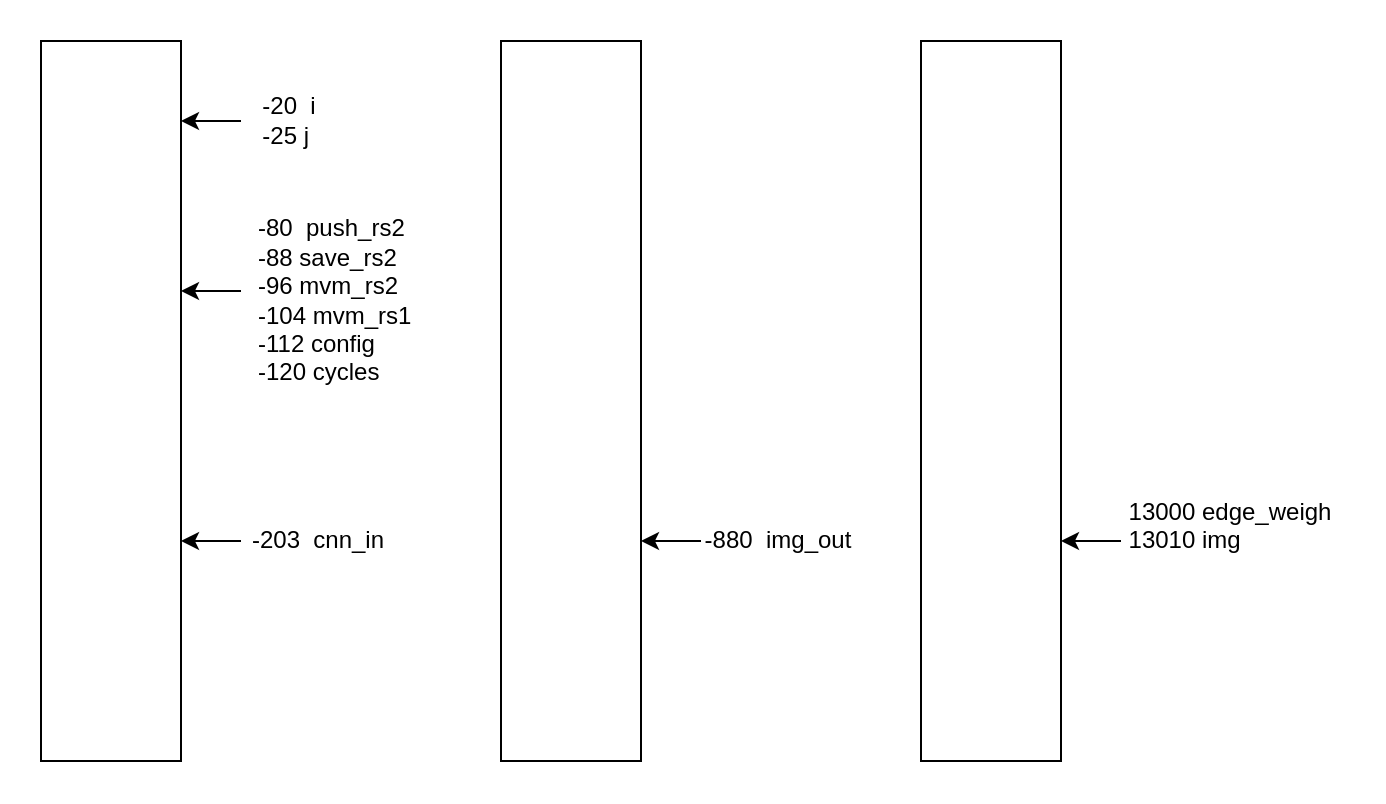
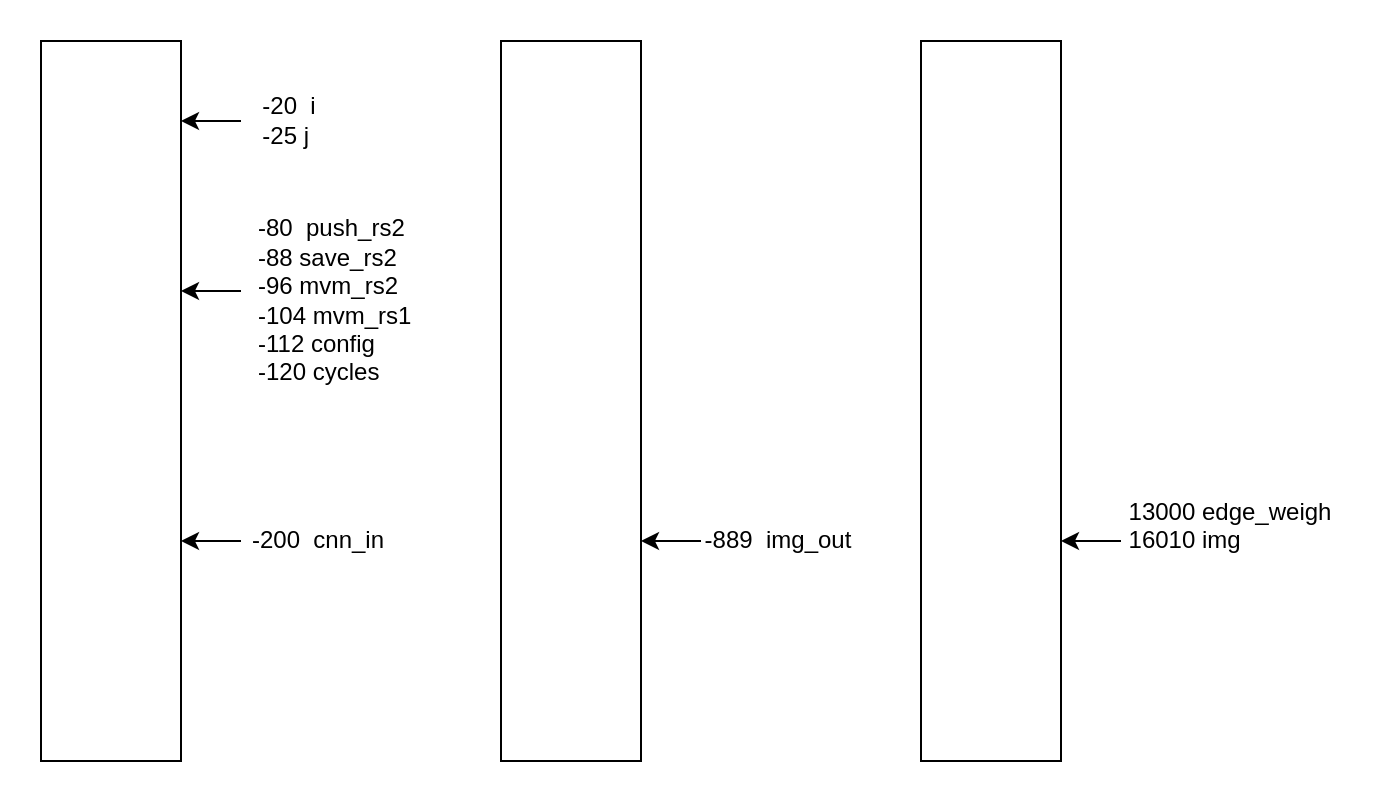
  <mxCell id="0" />
  <mxCell id="1" parent="0" />
  <mxCell id="2" value="" style="rounded=0;whiteSpace=wrap;html=1;" vertex="1" parent="1"><mxGeometry x="20" y="20" width="70" height="360" as="geometry" /></mxCell>
  <mxCell id="3" value="" style="endArrow=classic;html=1;rounded=0;" edge="1" parent="1"><mxGeometry width="50" height="50" relative="1" as="geometry"><mxPoint x="120" y="270" as="sourcePoint" /><mxPoint x="90" y="270" as="targetPoint" /></mxGeometry></mxCell>
- <mxCell id="4" value="-203&amp;nbsp; cnn_in" style="text;html=1;strokeColor=none;fillColor=none;align=center;verticalAlign=middle;whiteSpace=wrap;rounded=0;" vertex="1" parent="1"><mxGeometry x="103" y="255" width="112" height="30" as="geometry" /></mxCell>
+ <mxCell id="4" value="-200&amp;nbsp; cnn_in" style="text;html=1;strokeColor=none;fillColor=none;align=center;verticalAlign=middle;whiteSpace=wrap;rounded=0;" vertex="1" parent="1"><mxGeometry x="103" y="255" width="112" height="30" as="geometry" /></mxCell>
  <mxCell id="5" value="" style="rounded=0;whiteSpace=wrap;html=1;" vertex="1" parent="1"><mxGeometry x="250" y="20" width="70" height="360" as="geometry" /></mxCell>
  <mxCell id="6" value="" style="endArrow=classic;html=1;rounded=0;" edge="1" parent="1"><mxGeometry width="50" height="50" relative="1" as="geometry"><mxPoint x="350" y="270" as="sourcePoint" /><mxPoint x="320" y="270" as="targetPoint" /></mxGeometry></mxCell>
- <mxCell id="7" value="-880&amp;nbsp; img_out" style="text;html=1;strokeColor=none;fillColor=none;align=center;verticalAlign=middle;whiteSpace=wrap;rounded=0;" vertex="1" parent="1"><mxGeometry x="333" y="255" width="112" height="30" as="geometry" /></mxCell>
+ <mxCell id="7" value="-889&amp;nbsp; img_out" style="text;html=1;strokeColor=none;fillColor=none;align=center;verticalAlign=middle;whiteSpace=wrap;rounded=0;" vertex="1" parent="1"><mxGeometry x="333" y="255" width="112" height="30" as="geometry" /></mxCell>
  <mxCell id="8" value="" style="endArrow=classic;html=1;rounded=0;" edge="1" parent="1"><mxGeometry width="50" height="50" relative="1" as="geometry"><mxPoint x="120" y="145" as="sourcePoint" /><mxPoint x="90" y="145" as="targetPoint" /></mxGeometry></mxCell>
  <mxCell id="9" value="-80&amp;nbsp; push_rs2&lt;br&gt;-88 save_rs2&lt;br&gt;-96 mvm_rs2&lt;br&gt;-104 mvm_rs1&lt;br&gt;-112 config&amp;nbsp; &amp;nbsp;&amp;nbsp;&lt;br&gt;-120 cycles&amp;nbsp; &amp;nbsp;&amp;nbsp;" style="text;html=1;strokeColor=none;fillColor=none;align=left;verticalAlign=middle;whiteSpace=wrap;rounded=0;" vertex="1" parent="1"><mxGeometry x="127" y="100" width="100" height="100" as="geometry" /></mxCell>
  <mxCell id="10" value="-20&amp;nbsp; i&lt;br&gt;-25 j&amp;nbsp;" style="text;html=1;strokeColor=none;fillColor=none;align=center;verticalAlign=middle;whiteSpace=wrap;rounded=0;" vertex="1" parent="1"><mxGeometry x="107" y="45" width="75" height="30" as="geometry" /></mxCell>
  <mxCell id="11" value="" style="endArrow=classic;html=1;rounded=0;" edge="1" parent="1"><mxGeometry width="50" height="50" relative="1" as="geometry"><mxPoint x="120" y="60" as="sourcePoint" /><mxPoint x="90" y="60" as="targetPoint" /></mxGeometry></mxCell>
  <mxCell id="12" value="" style="rounded=0;whiteSpace=wrap;html=1;" vertex="1" parent="1"><mxGeometry x="460" y="20" width="70" height="360" as="geometry" /></mxCell>
  <mxCell id="13" value="" style="endArrow=classic;html=1;rounded=0;" edge="1" parent="1"><mxGeometry width="50" height="50" relative="1" as="geometry"><mxPoint x="560" y="270" as="sourcePoint" /><mxPoint x="530" y="270" as="targetPoint" /></mxGeometry></mxCell>
- <mxCell id="14" value="&lt;div style=&quot;text-align: left;&quot;&gt;&lt;span style=&quot;background-color: initial;&quot;&gt;13000 edge_weigh&lt;/span&gt;&lt;/div&gt;&lt;div style=&quot;text-align: left;&quot;&gt;&lt;span style=&quot;background-color: initial;&quot;&gt;13010 img&lt;/span&gt;&lt;/div&gt;&lt;div style=&quot;text-align: left;&quot;&gt;&lt;span style=&quot;background-color: initial;&quot;&gt;&lt;br&gt;&lt;/span&gt;&lt;/div&gt;" style="text;html=1;strokeColor=none;fillColor=none;align=center;verticalAlign=middle;whiteSpace=wrap;rounded=0;" vertex="1" parent="1"><mxGeometry x="559" y="255" width="112" height="30" as="geometry" /></mxCell>
+ <mxCell id="14" value="&lt;div style=&quot;text-align: left;&quot;&gt;&lt;span style=&quot;background-color: initial;&quot;&gt;13000 edge_weigh&lt;/span&gt;&lt;/div&gt;&lt;div style=&quot;text-align: left;&quot;&gt;&lt;span style=&quot;background-color: initial;&quot;&gt;16010 img&lt;/span&gt;&lt;/div&gt;&lt;div style=&quot;text-align: left;&quot;&gt;&lt;span style=&quot;background-color: initial;&quot;&gt;&lt;br&gt;&lt;/span&gt;&lt;/div&gt;" style="text;html=1;strokeColor=none;fillColor=none;align=center;verticalAlign=middle;whiteSpace=wrap;rounded=0;" vertex="1" parent="1"><mxGeometry x="559" y="255" width="112" height="30" as="geometry" /></mxCell>
